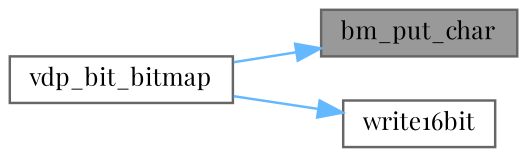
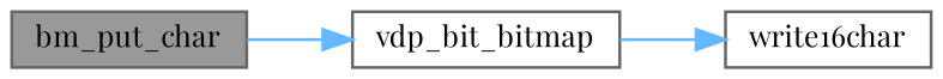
  digraph {
    fontname="Playfair Display"
    rankdir=LR
    node [color=grey40 fillcolor=white fontname="Playfair Display" fontsize=10 shape=box style=filled]
    edge [color=steelblue1 fontname="Playfair Display" fontsize=10 labelfontname=Helvetica labelfontsize=10 style=solid]
    n1 [color=gray40 fillcolor=grey60 fontcolor=black height=0.2 label=bm_put_char width=0.4]
    n2 [height=0.2 label=vdp_bit_bitmap width=0.4]
-   n3 [height=0.2 label=write16bit width=0.4]
-   n2 -> n1
+   n3 [height=0.2 label=write16char width=0.4]
+   n1 -> n2
    n2 -> n3
  }
